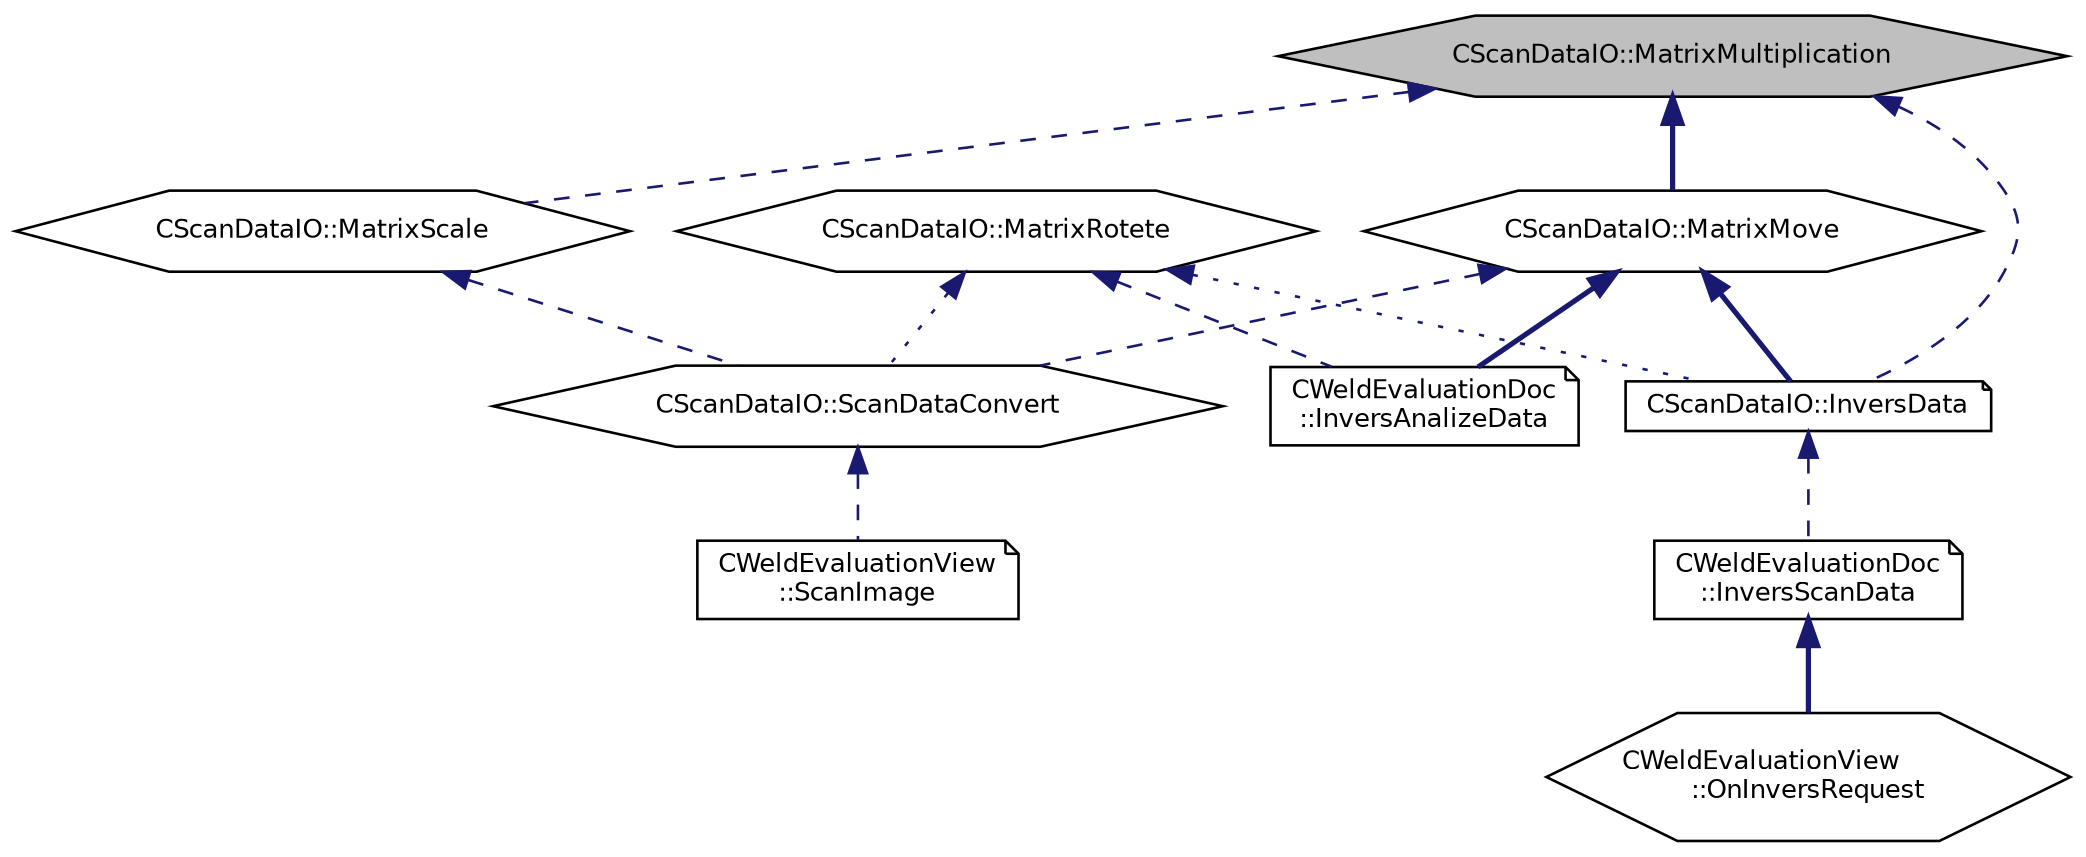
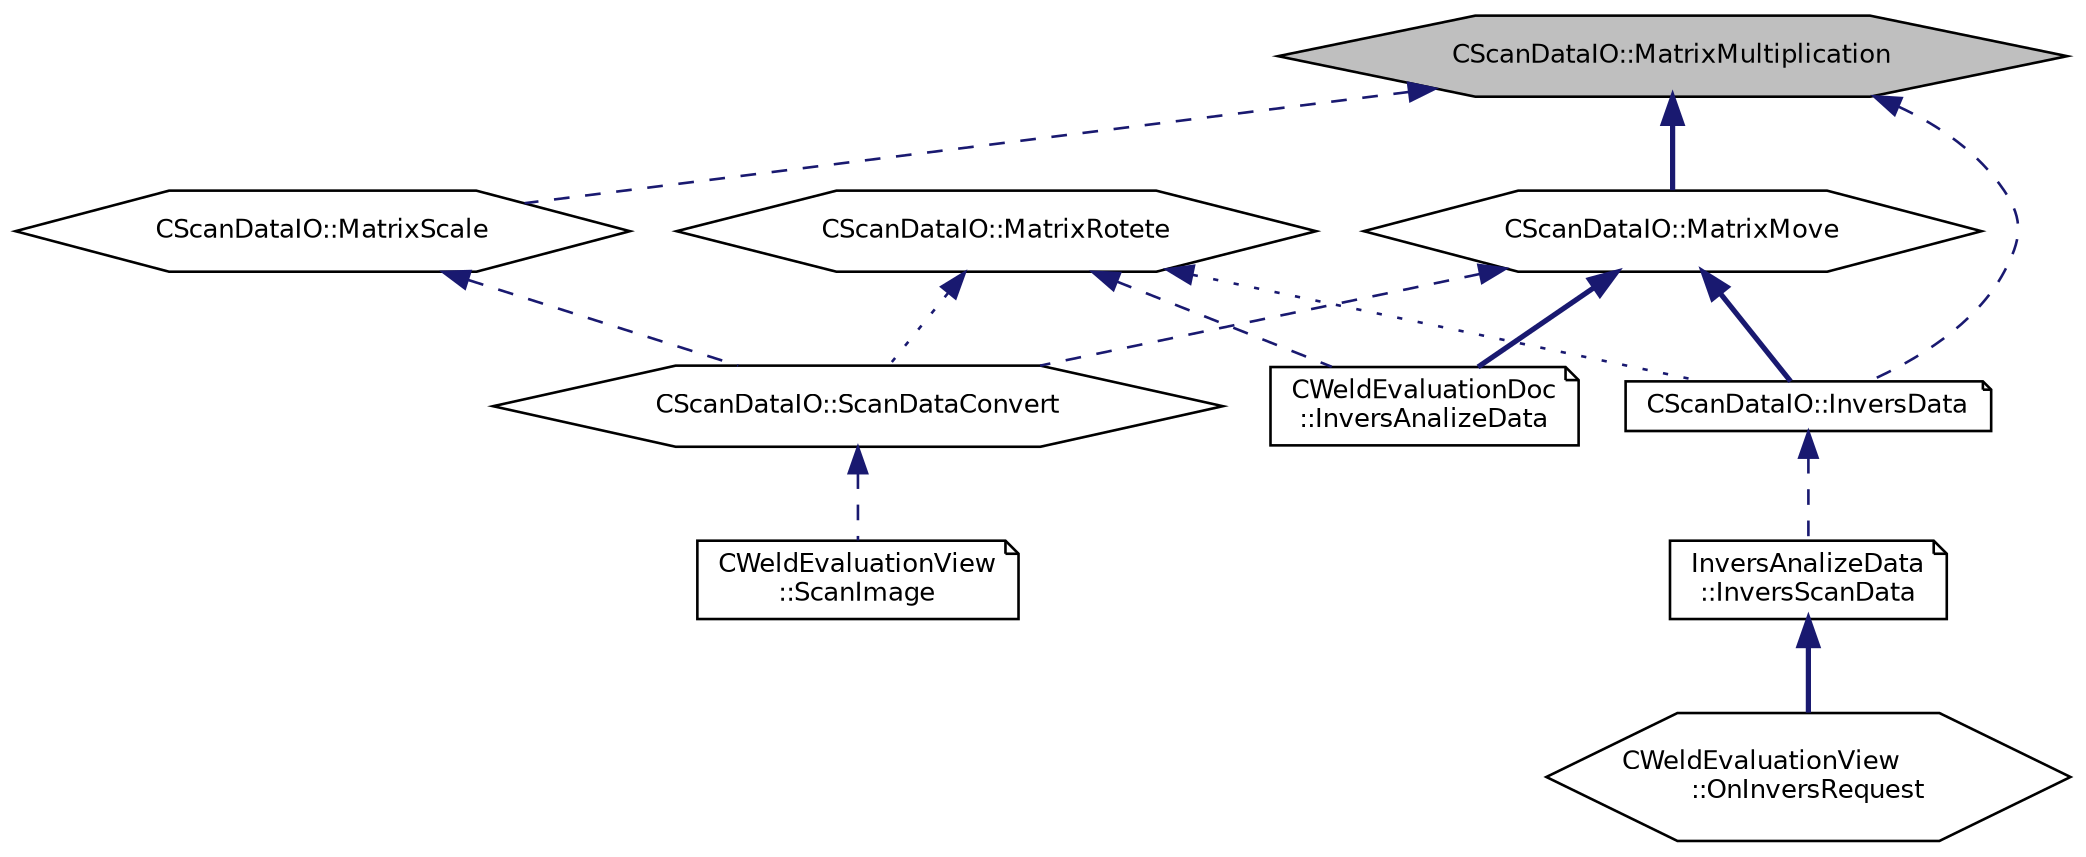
  digraph {
    rankdir=TB
    node [color=black fillcolor=white fontname=Helvetica fontsize=10 shape=hexagon style=filled]
    edge [color=midnightblue dir=back fontname=Helvetica fontsize=10 labelfontname=Helvetica labelfontsize=10 style=dashed]
    n1 [fillcolor=grey75 fontcolor=black height=0.2 label="CScanDataIO::MatrixMultiplication" width=0.4]
    n2 [height=0.2 label="CScanDataIO::MatrixMove" width=0.4]
    n3 [height=0.2 label="CScanDataIO::MatrixScale" width=0.4]
    n4 [height=0.2 label="CScanDataIO::InversData" shape=note width=0.4]
    n5 [height=0.2 label="CWeldEvaluationDoc\l::InversAnalizeData" shape=note width=0.4]
    n6 [height=0.2 label="CScanDataIO::ScanDataConvert" width=0.4]
    n7 [height=0.2 label="CScanDataIO::MatrixRotete" width=0.4]
-   n8 [height=0.2 label="CWeldEvaluationDoc\l::InversScanData" shape=note width=0.4]
+   n8 [height=0.2 label="InversAnalizeData\l::InversScanData" shape=note width=0.4]
    n9 [height=0.2 label="CWeldEvaluationView\l::ScanImage" shape=note width=0.4]
    n10 [height=0.2 label="CWeldEvaluationView\l::OnInversRequest" width=0.4]
    n1 -> n2 [style=bold]
    n1 -> n3
    n1 -> n4
    n2 -> n4 [style=bold]
    n2 -> n5 [style=bold]
    n2 -> n6
    n3 -> n6
    n4 -> n8
    n6 -> n9
    n7 -> n4 [style=dotted]
    n7 -> n5
    n7 -> n6 [style=dotted]
    n8 -> n10 [style=bold]
  }
